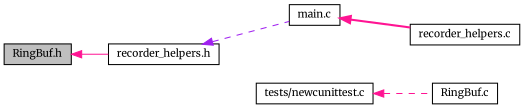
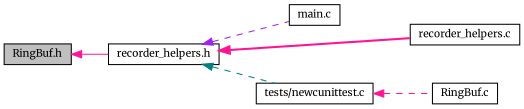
  digraph {
    fontname=Merriweather
    rankdir=LR
    node [color=black fillcolor=white fontname=Merriweather fontsize=10 shape=record style=filled]
    edge [color=deeppink dir=back fontname=Merriweather fontsize=10 labelfontname=Helvetica labelfontsize=10 style=dashed]
    n1 [fillcolor=grey75 fontcolor=black height=0.2 label="RingBuf.h" width=0.4]
    n2 [height=0.2 label="recorder_helpers.h" width=0.4]
    n3 [height=0.2 label="main.c" width=0.4]
    n4 [height=0.2 label="recorder_helpers.c" width=0.4]
    n5 [height=0.2 label="tests/newcunittest.c" width=0.4]
    n6 [height=0.2 label="RingBuf.c" width=0.4]
    n1 -> n2 [style=solid]
    n2 -> n3 [color=purple]
-   n3 -> n4 [style=bold]
+   n2 -> n4 [style=bold]
+   n2 -> n5 [color=teal]
    n5 -> n6
  }
